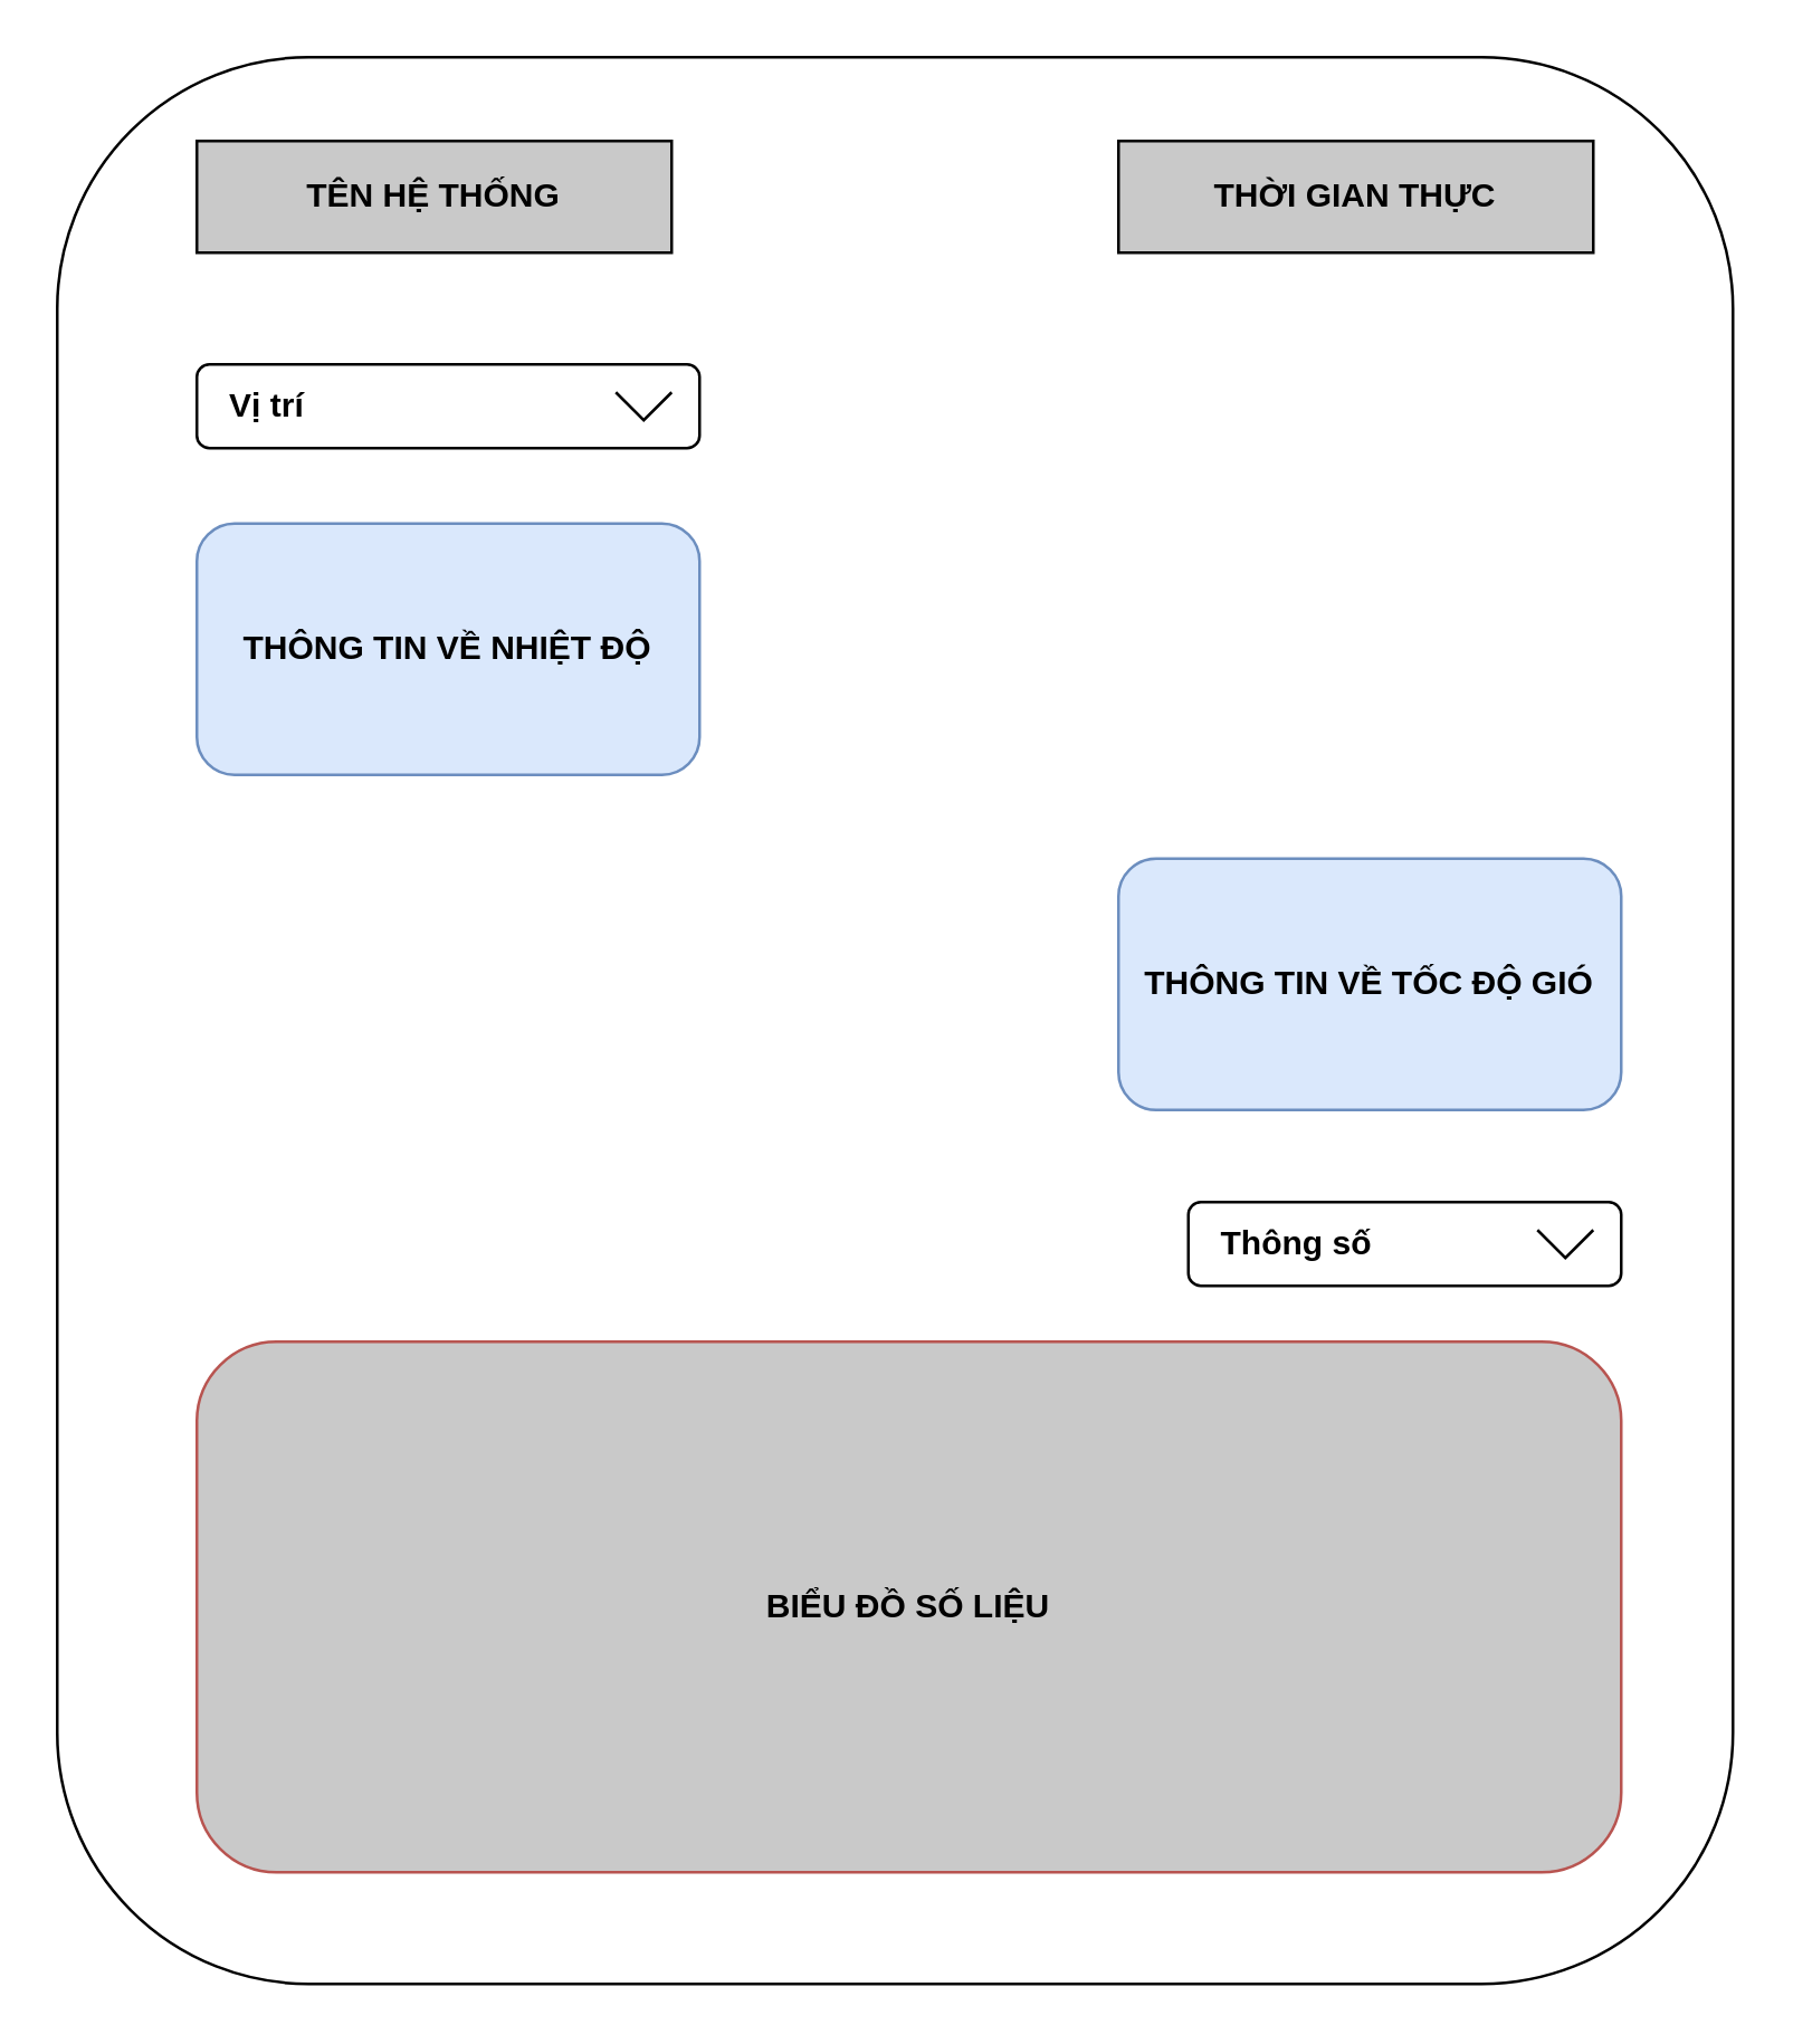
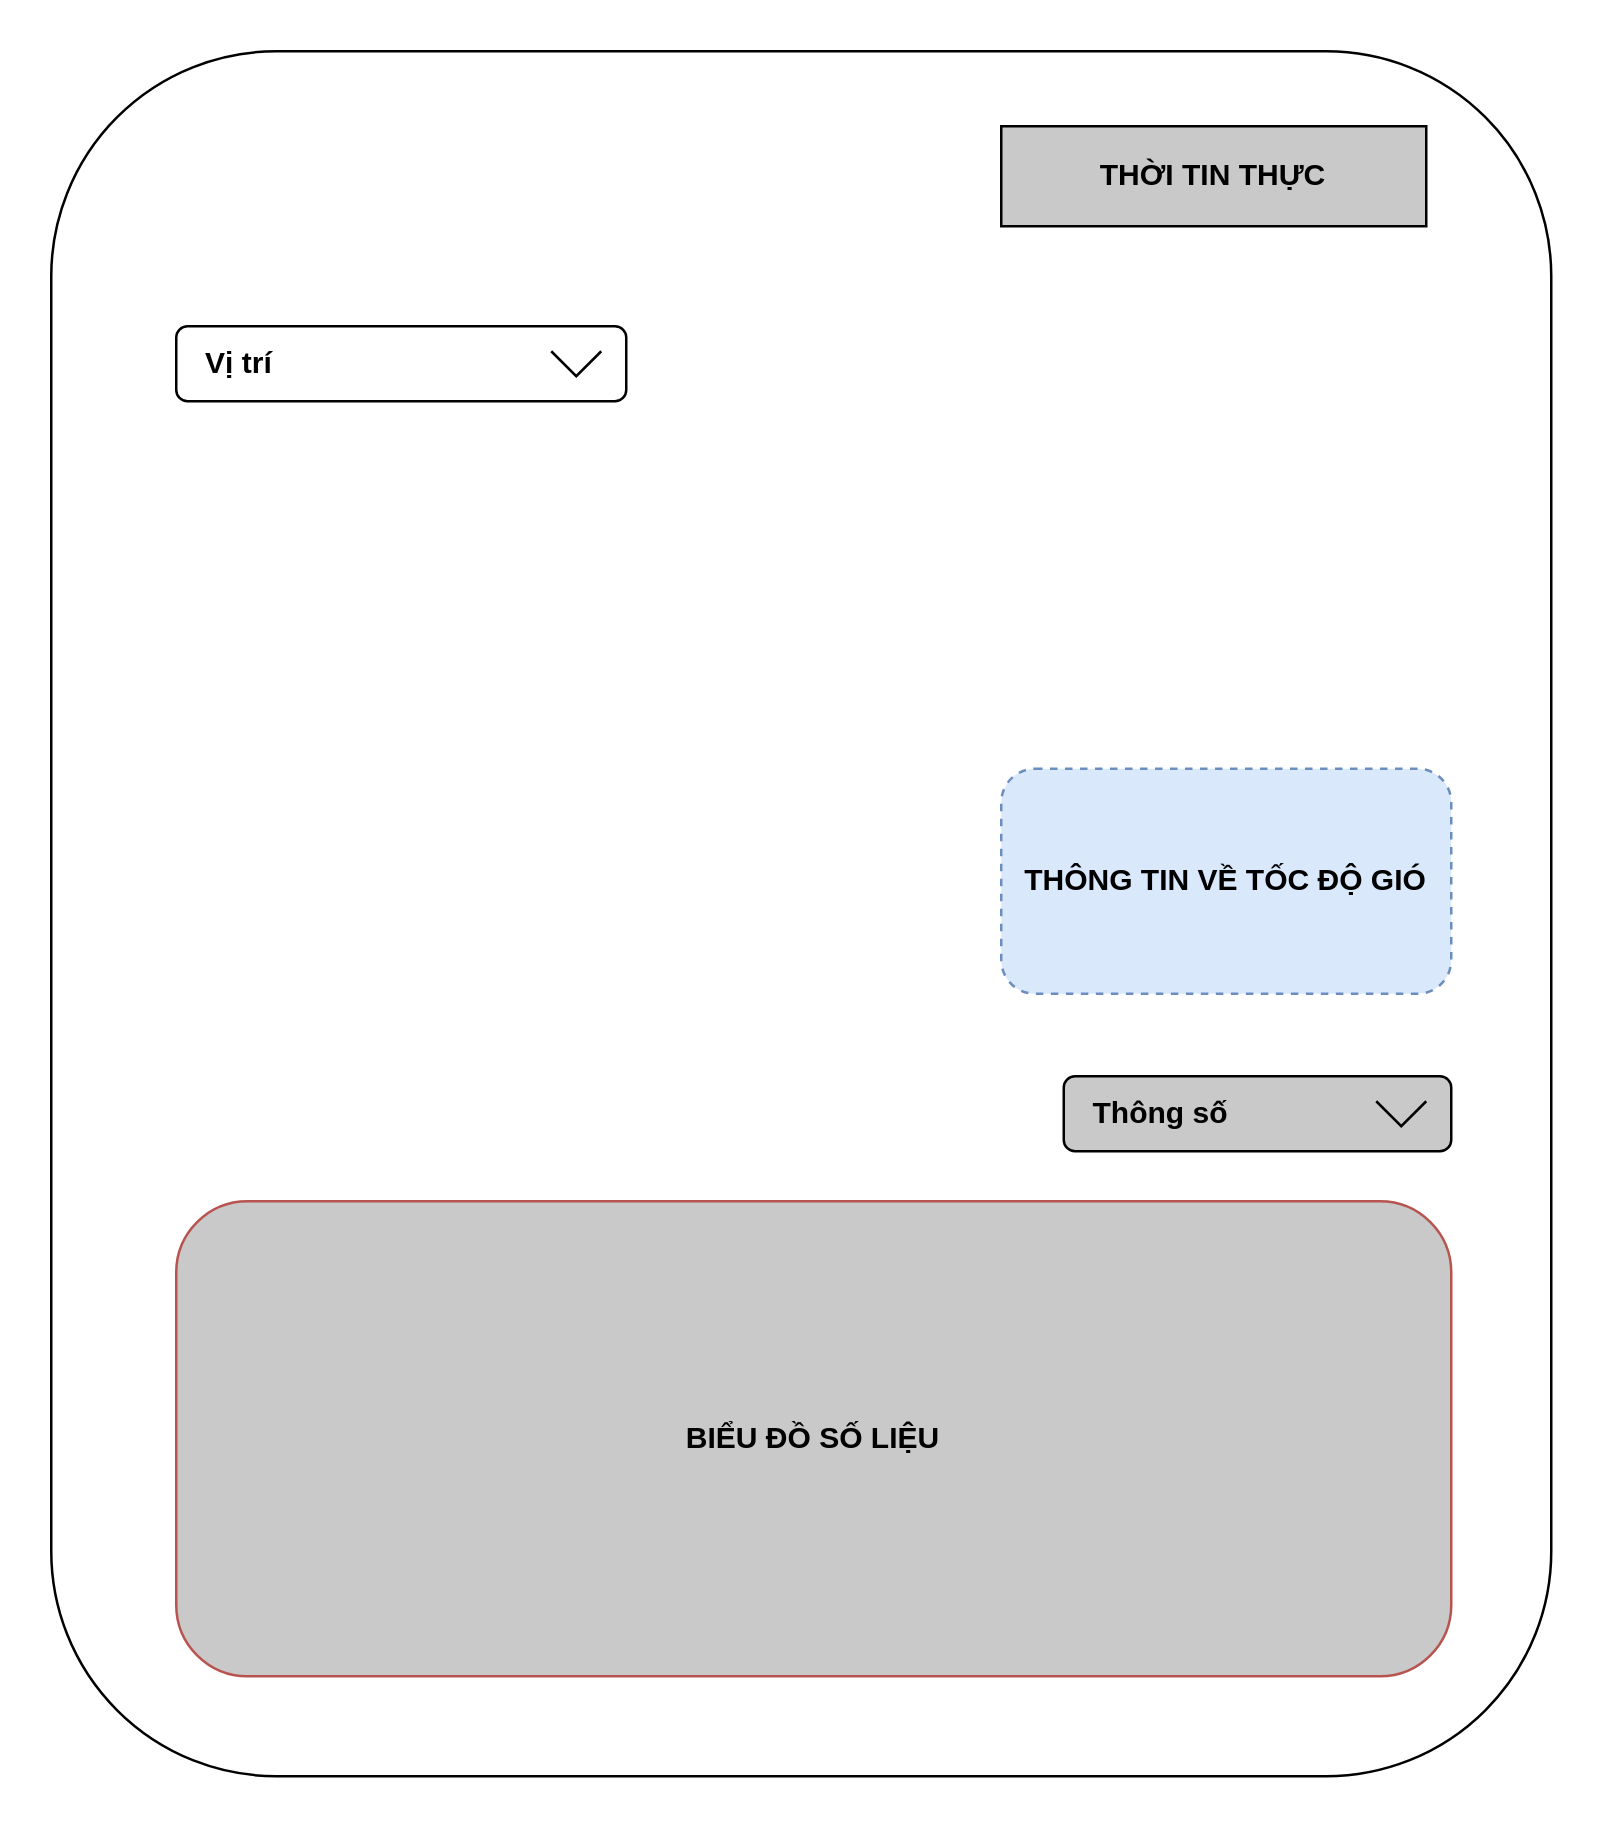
  <mxCell id="0" />
  <mxCell id="1" parent="0" />
  <mxCell id="2" value="" style="rounded=1;whiteSpace=wrap;html=1;" vertex="1" parent="1"><mxGeometry x="20" y="20" width="600" height="690" as="geometry" /></mxCell>
- <mxCell id="3" value="&lt;b&gt;TÊN HỆ THỐNG&lt;/b&gt;" style="rounded=0;whiteSpace=wrap;html=1;fillColor=#C9C9C9;" vertex="1" parent="1"><mxGeometry x="70" y="50" width="170" height="40" as="geometry" /></mxCell>
- <mxCell id="4" value="&lt;b&gt;THỜI GIAN THỰC&lt;/b&gt;" style="rounded=0;whiteSpace=wrap;html=1;fillColor=#C9C9C9;" vertex="1" parent="1"><mxGeometry x="400" y="50" width="170" height="40" as="geometry" /></mxCell>
- <mxCell id="5" value="&lt;b&gt;THÔNG TIN VỀ NHIỆT ĐỘ&lt;/b&gt;" style="rounded=1;whiteSpace=wrap;html=1;fillColor=#dae8fc;strokeColor=#6c8ebf;" vertex="1" parent="1"><mxGeometry x="70" y="187" width="180" height="90" as="geometry" /></mxCell>
- <mxCell id="6" value="&lt;b&gt;THÔNG TIN VỀ TỐC ĐỘ GIÓ&lt;/b&gt;" style="rounded=1;whiteSpace=wrap;html=1;fillColor=#dae8fc;strokeColor=#6c8ebf;" vertex="1" parent="1"><mxGeometry x="400" y="307" width="180" height="90" as="geometry" /></mxCell>
+ <mxCell id="4" value="&lt;b&gt;THỜI TIN THỰC&lt;/b&gt;" style="rounded=0;whiteSpace=wrap;html=1;fillColor=#C9C9C9;" vertex="1" parent="1"><mxGeometry x="400" y="50" width="170" height="40" as="geometry" /></mxCell>
+ <mxCell id="6" value="&lt;b&gt;THÔNG TIN VỀ TỐC ĐỘ GIÓ&lt;/b&gt;" style="rounded=1;whiteSpace=wrap;html=1;fillColor=#dae8fc;strokeColor=#6c8ebf;dashed=1;" vertex="1" parent="1"><mxGeometry x="400" y="307" width="180" height="90" as="geometry" /></mxCell>
  <mxCell id="7" value="&amp;nbsp; &amp;nbsp;&lt;b&gt;Vị trí&lt;/b&gt;" style="rounded=1;whiteSpace=wrap;html=1;align=left;" vertex="1" parent="1"><mxGeometry x="70" y="130" width="180" height="30" as="geometry" /></mxCell>
  <mxCell id="8" value="" style="endArrow=none;html=1;rounded=0;" edge="1" parent="1"><mxGeometry width="50" height="50" relative="1" as="geometry"><mxPoint x="220" y="140" as="sourcePoint" /><mxPoint x="240" y="140" as="targetPoint" /><Array as="points"><mxPoint x="230" y="150" /></Array></mxGeometry></mxCell>
- <mxCell id="9" value="&amp;nbsp; &amp;nbsp;&lt;b&gt;Thông số&lt;/b&gt;" style="rounded=1;whiteSpace=wrap;html=1;align=left;" vertex="1" parent="1"><mxGeometry x="425" y="430" width="155" height="30" as="geometry" /></mxCell>
+ <mxCell id="9" value="&amp;nbsp; &amp;nbsp;&lt;b&gt;Thông số&lt;/b&gt;" style="rounded=1;whiteSpace=wrap;html=1;align=left;fillColor=#c9c9c9;" vertex="1" parent="1"><mxGeometry x="425" y="430" width="155" height="30" as="geometry" /></mxCell>
  <mxCell id="10" value="" style="endArrow=none;html=1;rounded=0;" edge="1" parent="1"><mxGeometry width="50" height="50" relative="1" as="geometry"><mxPoint x="550" y="440" as="sourcePoint" /><mxPoint x="570" y="440" as="targetPoint" /><Array as="points"><mxPoint x="560" y="450" /></Array></mxGeometry></mxCell>
  <mxCell id="11" value="&lt;b&gt;BIỂU ĐỒ SỐ LIỆU&lt;/b&gt;" style="rounded=1;whiteSpace=wrap;html=1;fillColor=#c9c9c9;strokeColor=#b85450;" vertex="1" parent="1"><mxGeometry x="70" y="480" width="510" height="190" as="geometry" /></mxCell>
